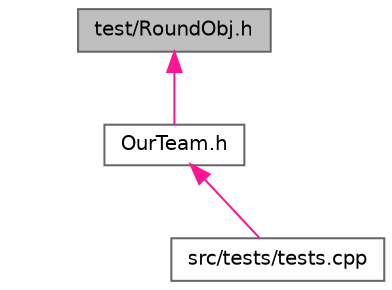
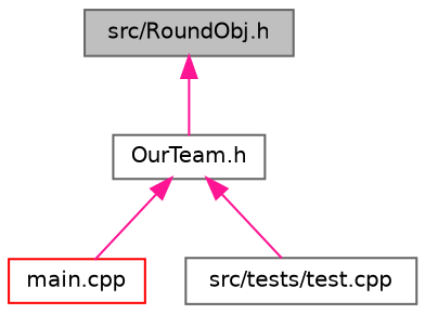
  digraph {
    node [color=gray40 fillcolor=white fontname=Helvetica fontsize=10 shape=record style=filled]
    edge [color=deeppink dir=back fontname=Helvetica fontsize=10 labelfontname=Helvetica labelfontsize=10 style=solid]
-   n1 [fillcolor=grey75 fontcolor=black height=0.2 label="test/RoundObj.h" width=0.4]
+   n1 [fillcolor=grey75 fontcolor=black height=0.2 label="src/RoundObj.h" width=0.4]
    n2 [height=0.2 label="OurTeam.h" width=0.4]
-   n4 [height=0.2 label="src/tests/tests.cpp" width=0.4]
+   n3 [color=red height=0.2 label="main.cpp" width=0.4]
+   n4 [height=0.2 label="src/tests/test.cpp" width=0.4]
    n1 -> n2
+   n2 -> n3
    n2 -> n4
  }
